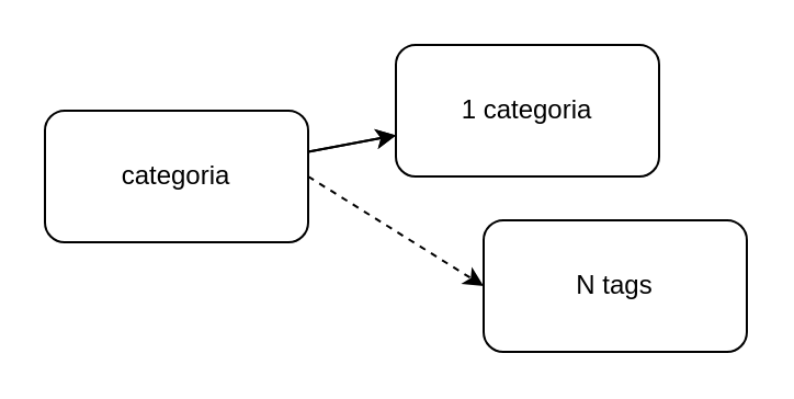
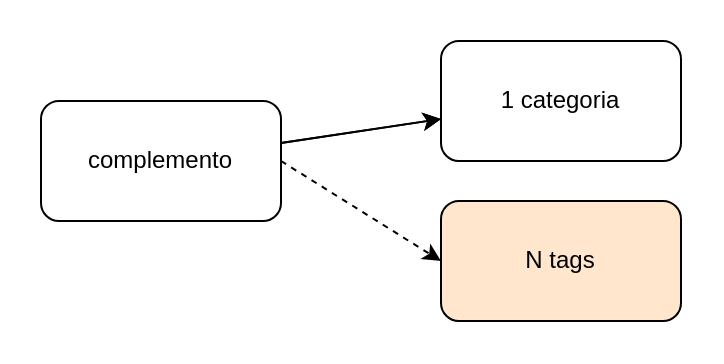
  <mxCell id="0" />
  <mxCell id="1" parent="0" />
  <mxCell id="2" value="" style="edgeStyle=none;html=1;" edge="1" parent="1" source="5" target="6"><mxGeometry relative="1" as="geometry" /></mxCell>
  <mxCell id="3" value="" style="edgeStyle=none;html=1;" edge="1" parent="1" source="5" target="6"><mxGeometry relative="1" as="geometry" /></mxCell>
  <mxCell id="4" style="edgeStyle=none;html=1;exitX=1;exitY=0.5;exitDx=0;exitDy=0;entryX=0;entryY=0.5;entryDx=0;entryDy=0;dashed=1;" edge="1" parent="1" source="5" target="7"><mxGeometry relative="1" as="geometry" /></mxCell>
- <mxCell id="5" value="categoria" style="rounded=1;whiteSpace=wrap;html=1;" vertex="1" parent="1"><mxGeometry x="20" y="50" width="120" height="60" as="geometry" /></mxCell>
- <mxCell id="6" value="1 categoria" style="rounded=1;whiteSpace=wrap;html=1;" vertex="1" parent="1"><mxGeometry x="180" y="20" width="120" height="60" as="geometry" /></mxCell>
- <mxCell id="7" value="N tags" style="rounded=1;whiteSpace=wrap;html=1;" vertex="1" parent="1"><mxGeometry x="220" y="100" width="120" height="60" as="geometry" /></mxCell>
+ <mxCell id="5" value="complemento" style="rounded=1;whiteSpace=wrap;html=1;" vertex="1" parent="1"><mxGeometry x="20" y="50" width="120" height="60" as="geometry" /></mxCell>
+ <mxCell id="6" value="1 categoria" style="rounded=1;whiteSpace=wrap;html=1;" vertex="1" parent="1"><mxGeometry x="220" y="20" width="120" height="60" as="geometry" /></mxCell>
+ <mxCell id="7" value="N tags" style="rounded=1;whiteSpace=wrap;html=1;fillColor=#ffe6cc;" vertex="1" parent="1"><mxGeometry x="220" y="100" width="120" height="60" as="geometry" /></mxCell>
